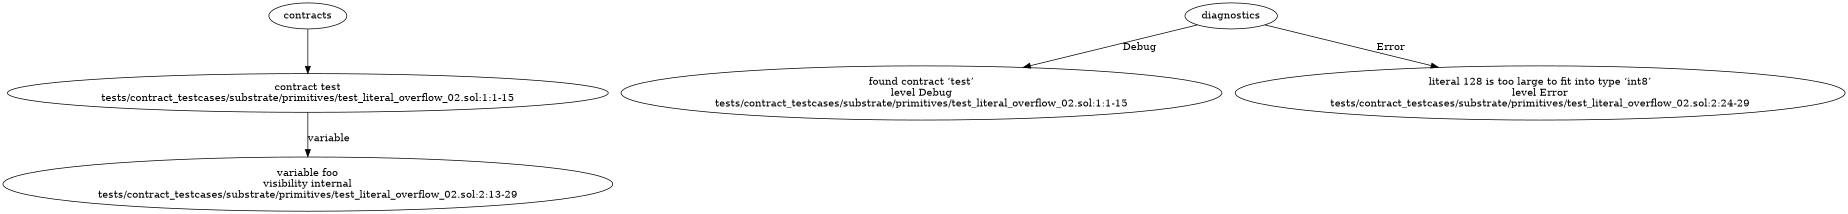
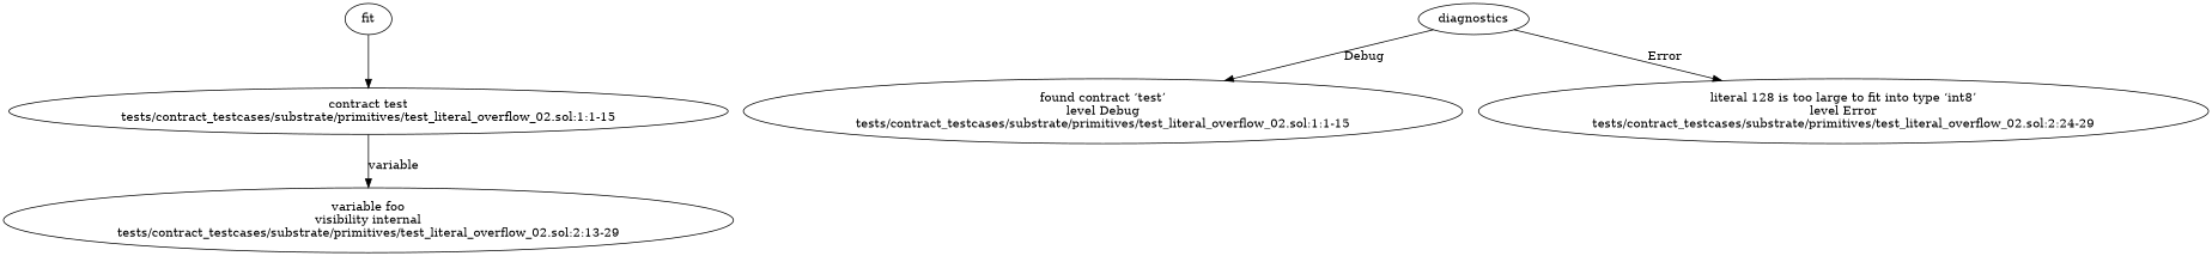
  strict digraph {
    n1 [label="contract test\ntests/contract_testcases/substrate/primitives/test_literal_overflow_02.sol:1:1-15"]
    n2 [label="variable foo\nvisibility internal\ntests/contract_testcases/substrate/primitives/test_literal_overflow_02.sol:2:13-29"]
    n3 [label="found contract ‘test’\nlevel Debug\ntests/contract_testcases/substrate/primitives/test_literal_overflow_02.sol:1:1-15"]
    n4 [label="literal 128 is too large to fit into type ‘int8’\nlevel Error\ntests/contract_testcases/substrate/primitives/test_literal_overflow_02.sol:2:24-29"]
-   contracts
+   contracts [label=fit]
    diagnostics
    n1 -> n2 [label=variable]
    contracts -> n1
    diagnostics -> n3 [label=Debug]
    diagnostics -> n4 [label=Error]
  }
